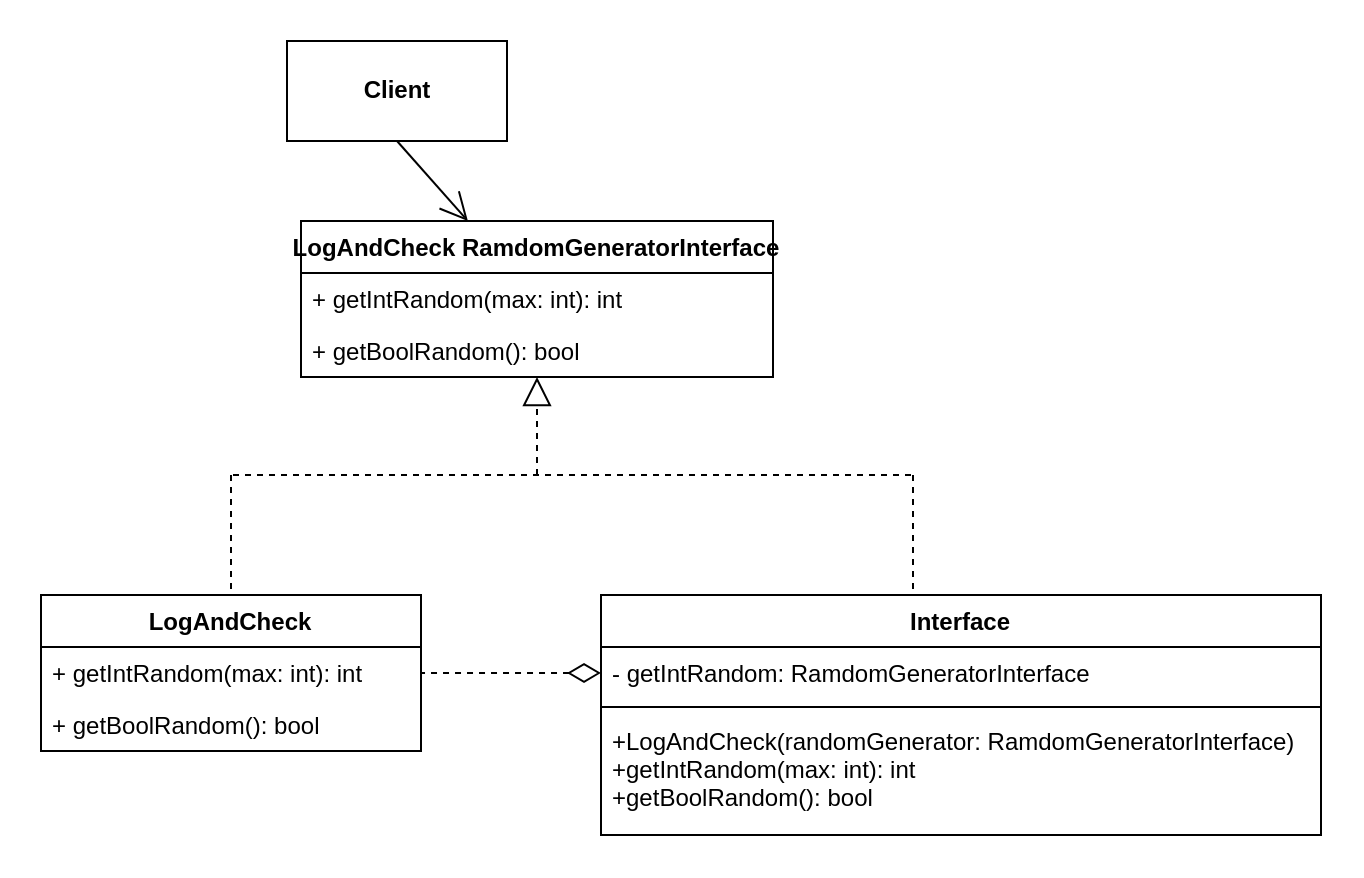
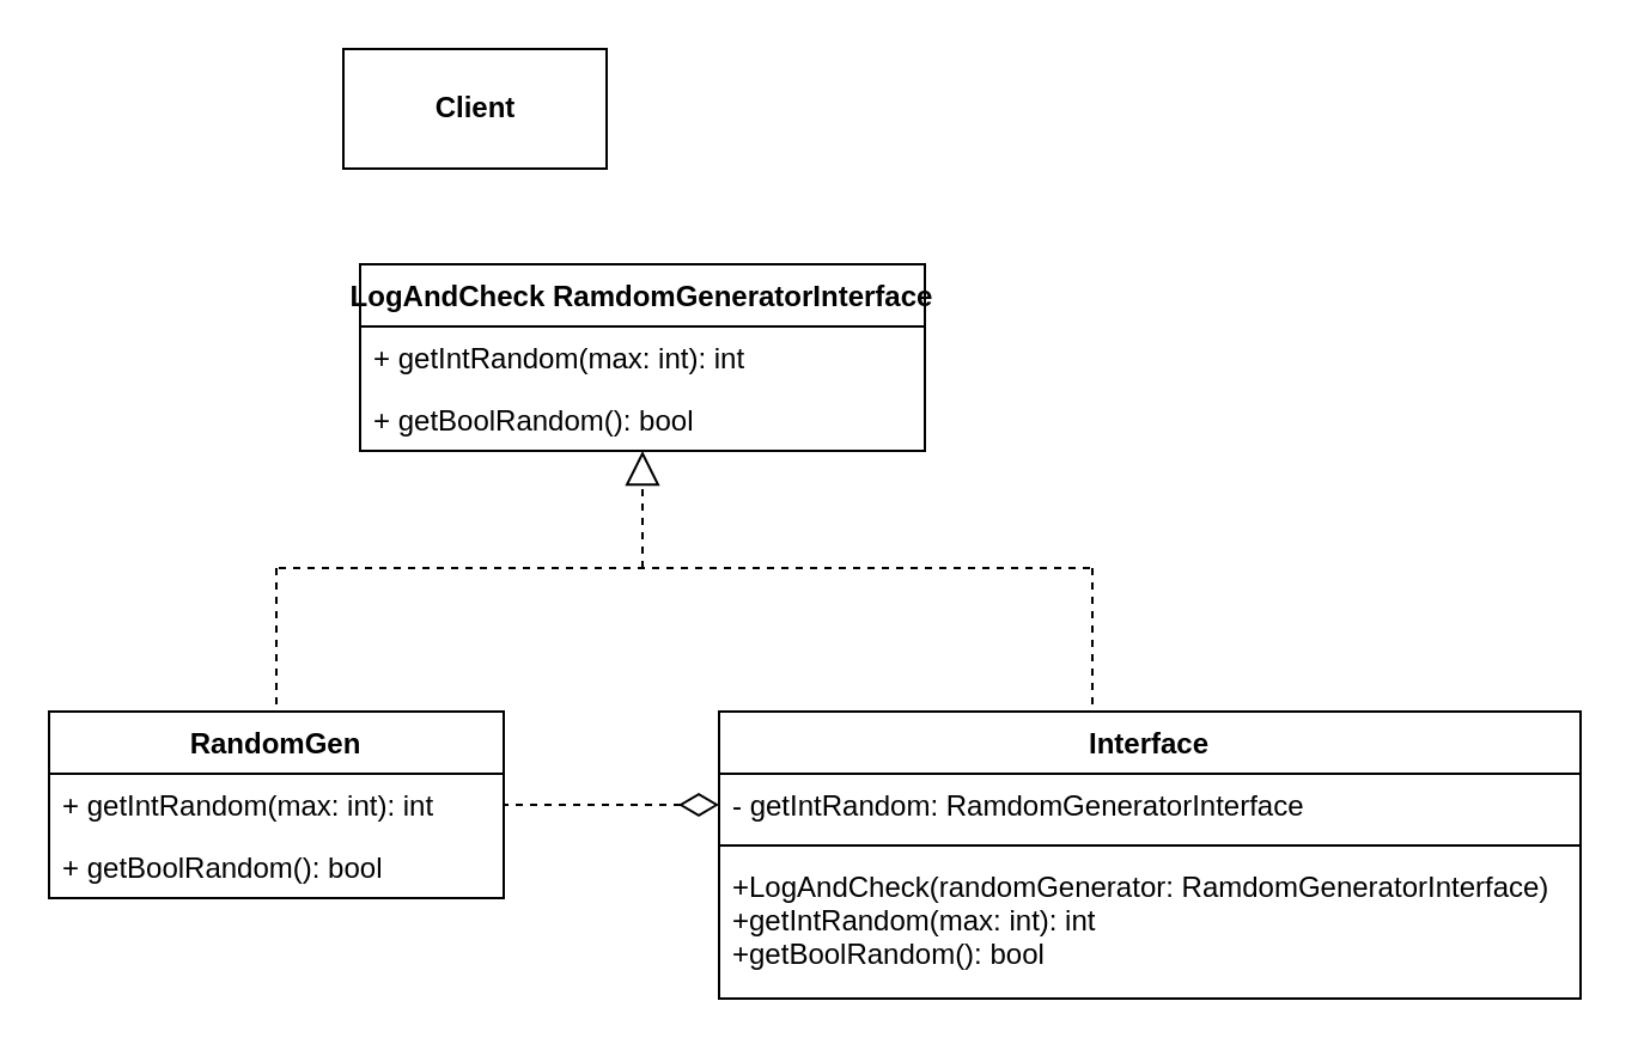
  <mxCell id="0" />
  <mxCell id="1" parent="0" />
  <mxCell id="2" value="&lt;b&gt;Client&lt;/b&gt;" style="html=1;" parent="1" vertex="1"><mxGeometry x="143" y="20" width="110" height="50" as="geometry" /></mxCell>
  <mxCell id="3" value="LogAndCheck RamdomGeneratorInterface" style="swimlane;fontStyle=1;childLayout=stackLayout;horizontal=1;startSize=26;fillColor=none;horizontalStack=0;resizeParent=1;resizeParentMax=0;resizeLast=0;collapsible=1;marginBottom=0;" parent="1" vertex="1"><mxGeometry x="150" y="110" width="236" height="78" as="geometry" /></mxCell>
  <mxCell id="4" value="+ getIntRandom(max: int): int&#10; " style="text;strokeColor=none;fillColor=none;align=left;verticalAlign=top;spacingLeft=4;spacingRight=4;overflow=hidden;rotatable=0;points=[[0,0.5],[1,0.5]];portConstraint=eastwest;" parent="3" vertex="1"><mxGeometry y="26" width="236" height="26" as="geometry" /></mxCell>
  <mxCell id="5" value="+ getBoolRandom(): bool" style="text;strokeColor=none;fillColor=none;align=left;verticalAlign=top;spacingLeft=4;spacingRight=4;overflow=hidden;rotatable=0;points=[[0,0.5],[1,0.5]];portConstraint=eastwest;" parent="3" vertex="1"><mxGeometry y="52" width="236" height="26" as="geometry" /></mxCell>
- <mxCell id="6" value="LogAndCheck" style="swimlane;fontStyle=1;childLayout=stackLayout;horizontal=1;startSize=26;fillColor=none;horizontalStack=0;resizeParent=1;resizeParentMax=0;resizeLast=0;collapsible=1;marginBottom=0;" parent="1" vertex="1"><mxGeometry x="20" y="297" width="190" height="78" as="geometry" /></mxCell>
+ <mxCell id="6" value="RandomGen" style="swimlane;fontStyle=1;childLayout=stackLayout;horizontal=1;startSize=26;fillColor=none;horizontalStack=0;resizeParent=1;resizeParentMax=0;resizeLast=0;collapsible=1;marginBottom=0;" parent="1" vertex="1"><mxGeometry x="20" y="297" width="190" height="78" as="geometry" /></mxCell>
  <mxCell id="7" value="+ getIntRandom(max: int): int&#10; " style="text;strokeColor=none;fillColor=none;align=left;verticalAlign=top;spacingLeft=4;spacingRight=4;overflow=hidden;rotatable=0;points=[[0,0.5],[1,0.5]];portConstraint=eastwest;" parent="6" vertex="1"><mxGeometry y="26" width="190" height="26" as="geometry" /></mxCell>
  <mxCell id="8" value="+ getBoolRandom(): bool" style="text;strokeColor=none;fillColor=none;align=left;verticalAlign=top;spacingLeft=4;spacingRight=4;overflow=hidden;rotatable=0;points=[[0,0.5],[1,0.5]];portConstraint=eastwest;" parent="6" vertex="1"><mxGeometry y="52" width="190" height="26" as="geometry" /></mxCell>
  <mxCell id="9" value="Interface" style="swimlane;fontStyle=1;align=center;verticalAlign=top;childLayout=stackLayout;horizontal=1;startSize=26;horizontalStack=0;resizeParent=1;resizeParentMax=0;resizeLast=0;collapsible=1;marginBottom=0;" parent="1" vertex="1"><mxGeometry x="300" y="297" width="360" height="120" as="geometry" /></mxCell>
  <mxCell id="10" value="- getIntRandom: RamdomGeneratorInterface" style="text;strokeColor=none;fillColor=none;align=left;verticalAlign=top;spacingLeft=4;spacingRight=4;overflow=hidden;rotatable=0;points=[[0,0.5],[1,0.5]];portConstraint=eastwest;" parent="9" vertex="1"><mxGeometry y="26" width="360" height="26" as="geometry" /></mxCell>
  <mxCell id="11" value="" style="line;strokeWidth=1;fillColor=none;align=left;verticalAlign=middle;spacingTop=-1;spacingLeft=3;spacingRight=3;rotatable=0;labelPosition=right;points=[];portConstraint=eastwest;" parent="9" vertex="1"><mxGeometry y="52" width="360" height="8" as="geometry" /></mxCell>
  <mxCell id="12" value="+LogAndCheck(randomGenerator: RamdomGeneratorInterface)&#10;+getIntRandom(max: int): int&#10;+getBoolRandom(): bool&#10;    " style="text;strokeColor=none;fillColor=none;align=left;verticalAlign=top;spacingLeft=4;spacingRight=4;overflow=hidden;rotatable=0;points=[[0,0.5],[1,0.5]];portConstraint=eastwest;" parent="9" vertex="1"><mxGeometry y="60" width="360" height="60" as="geometry" /></mxCell>
- <mxCell id="13" value="" style="endArrow=open;endFill=1;endSize=12;html=1;exitX=0.5;exitY=1;exitDx=0;exitDy=0;" parent="1" source="2" target="3" edge="1"><mxGeometry width="160" relative="1" as="geometry"><mxPoint x="184" y="240" as="sourcePoint" /><mxPoint x="344" y="240" as="targetPoint" /></mxGeometry></mxCell>
  <mxCell id="14" value="" style="endArrow=block;dashed=1;endFill=0;endSize=12;html=1;entryX=0.5;entryY=1.115;entryDx=0;entryDy=0;entryPerimeter=0;" parent="1" edge="1"><mxGeometry width="160" relative="1" as="geometry"><mxPoint x="268" y="237" as="sourcePoint" /><mxPoint x="268" y="187.99" as="targetPoint" /></mxGeometry></mxCell>
  <mxCell id="15" value="" style="endArrow=none;html=1;edgeStyle=orthogonalEdgeStyle;dashed=1;" parent="1" edge="1"><mxGeometry relative="1" as="geometry"><mxPoint x="116" y="237" as="sourcePoint" /><mxPoint x="456" y="237" as="targetPoint" /></mxGeometry></mxCell>
  <mxCell id="16" value="" style="endArrow=none;html=1;edgeStyle=orthogonalEdgeStyle;dashed=1;" parent="1" target="6" edge="1"><mxGeometry relative="1" as="geometry"><mxPoint x="115" y="237" as="sourcePoint" /><mxPoint x="390" y="257" as="targetPoint" /><Array as="points"><mxPoint x="115" y="257" /><mxPoint x="115" y="257" /></Array></mxGeometry></mxCell>
  <mxCell id="17" value="" style="endArrow=none;html=1;edgeStyle=orthogonalEdgeStyle;dashed=1;" parent="1" edge="1"><mxGeometry relative="1" as="geometry"><mxPoint x="456" y="237" as="sourcePoint" /><mxPoint x="456" y="297" as="targetPoint" /><Array as="points"><mxPoint x="456" y="257" /><mxPoint x="456" y="257" /></Array></mxGeometry></mxCell>
  <mxCell id="18" value="" style="endArrow=none;html=1;endSize=12;startArrow=diamondThin;startSize=14;startFill=0;edgeStyle=orthogonalEdgeStyle;align=left;verticalAlign=bottom;dashed=1;rounded=0;endFill=0;entryX=1;entryY=0.5;entryDx=0;entryDy=0;" parent="1" edge="1" target="7" source="10"><mxGeometry x="-0.512" y="50" relative="1" as="geometry"><mxPoint x="280" y="360" as="sourcePoint" /><mxPoint x="110" y="410" as="targetPoint" /><Array as="points"><mxPoint x="300" y="336" /><mxPoint x="300" y="336" /></Array><mxPoint as="offset" /></mxGeometry></mxCell>
